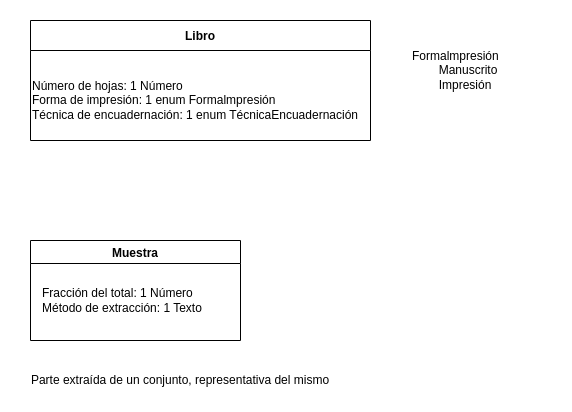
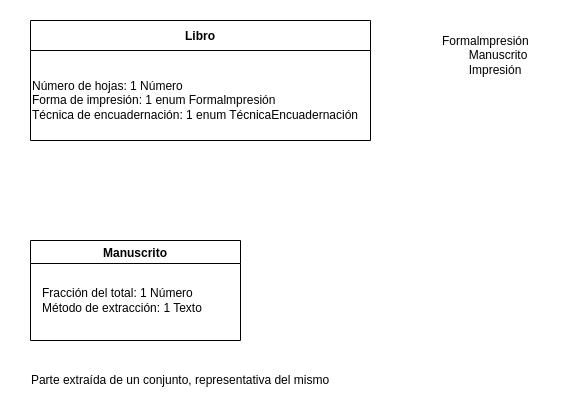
  <mxCell id="0" />
  <mxCell id="1" parent="0" />
  <mxCell id="2" value="Libro" style="swimlane;startSize=30;" vertex="1" parent="1"><mxGeometry x="30" y="20" width="340" height="120" as="geometry" /></mxCell>
  <mxCell id="3" value="Número de hojas: 1 Número&lt;br&gt;Forma de impresión: 1 enum Formalmpresión&lt;br&gt;Técnica de encuadernación: 1 enum TécnicaEncuadernación" style="text;html=1;strokeColor=none;fillColor=none;align=left;verticalAlign=middle;whiteSpace=wrap;rounded=0;" vertex="1" parent="2"><mxGeometry y="50" width="340" height="60" as="geometry" /></mxCell>
- <mxCell id="4" value="&lt;div&gt;&lt;span&gt;Formalmpresión&lt;/span&gt;&lt;/div&gt;&lt;div&gt;&lt;span&gt;&lt;span style=&quot;white-space: pre&quot;&gt;&#09;&lt;/span&gt;Manuscrito&lt;/span&gt;&lt;/div&gt;&lt;div&gt;&lt;span&gt;&lt;span style=&quot;white-space: pre&quot;&gt;&#09;&lt;/span&gt;Impresión&lt;/span&gt;&lt;/div&gt;" style="text;html=1;strokeColor=none;fillColor=none;align=left;verticalAlign=middle;whiteSpace=wrap;rounded=0;" vertex="1" parent="1"><mxGeometry x="410" y="35" width="110" height="70" as="geometry" /></mxCell>
- <mxCell id="5" value="Muestra" style="swimlane;" vertex="1" parent="1"><mxGeometry x="30" y="240" width="210" height="100" as="geometry" /></mxCell>
+ <mxCell id="4" value="&lt;div&gt;&lt;span&gt;Formalmpresión&lt;/span&gt;&lt;/div&gt;&lt;div&gt;&lt;span&gt;&lt;span style=&quot;white-space: pre&quot;&gt;&#09;&lt;/span&gt;Manuscrito&lt;/span&gt;&lt;/div&gt;&lt;div&gt;&lt;span&gt;&lt;span style=&quot;white-space: pre&quot;&gt;&#09;&lt;/span&gt;Impresión&lt;/span&gt;&lt;/div&gt;" style="text;html=1;strokeColor=none;fillColor=none;align=left;verticalAlign=middle;whiteSpace=wrap;rounded=0;" vertex="1" parent="1"><mxGeometry x="440" y="20" width="110" height="70" as="geometry" /></mxCell>
+ <mxCell id="5" value="Manuscrito" style="swimlane;" vertex="1" parent="1"><mxGeometry x="30" y="240" width="210" height="100" as="geometry" /></mxCell>
  <mxCell id="6" value="Fracción del total: 1 Número&lt;br&gt;Método de extracción: 1 Texto" style="text;html=1;strokeColor=none;fillColor=none;align=left;verticalAlign=middle;whiteSpace=wrap;rounded=0;" vertex="1" parent="5"><mxGeometry x="10" y="30" width="190" height="60" as="geometry" /></mxCell>
  <mxCell id="7" value="Parte extraída de un conjunto, representativa del mismo" style="text;html=1;strokeColor=none;fillColor=none;align=center;verticalAlign=middle;whiteSpace=wrap;rounded=0;" vertex="1" parent="1"><mxGeometry x="20" y="370" width="320" height="20" as="geometry" /></mxCell>
